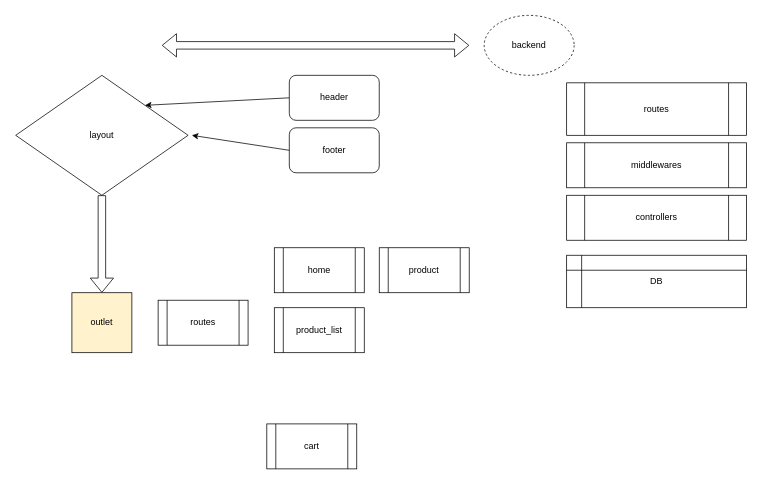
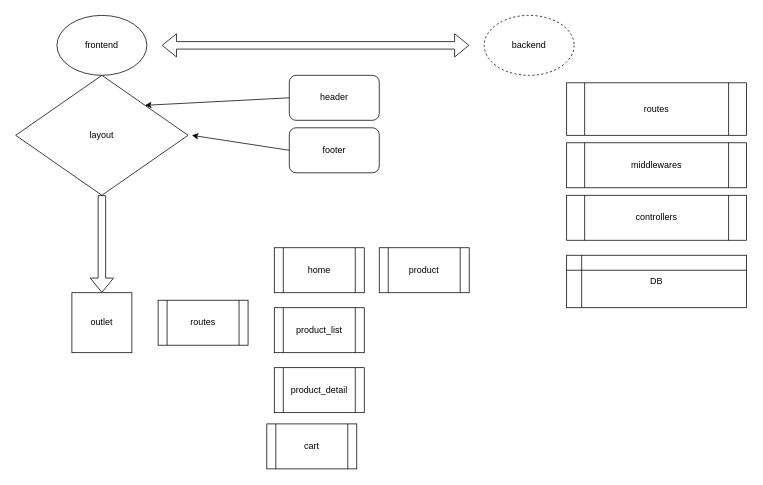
  <mxCell id="0" />
  <mxCell id="1" parent="0" />
+ <mxCell id="2" value="frontend" style="ellipse;whiteSpace=wrap;html=1;" vertex="1" parent="1"><mxGeometry x="75" y="20" width="120" height="80" as="geometry" /></mxCell>
  <mxCell id="3" value="backend" style="ellipse;whiteSpace=wrap;html=1;dashed=1;" vertex="1" parent="1"><mxGeometry x="645" y="20" width="120" height="80" as="geometry" /></mxCell>
  <mxCell id="4" value="" style="shape=flexArrow;endArrow=classic;startArrow=classic;html=1;" edge="1" parent="1"><mxGeometry width="100" height="100" relative="1" as="geometry"><mxPoint x="215" y="60" as="sourcePoint" /><mxPoint x="625" y="60" as="targetPoint" /></mxGeometry></mxCell>
  <mxCell id="5" value="DB" style="shape=internalStorage;whiteSpace=wrap;html=1;backgroundOutline=1;" vertex="1" parent="1"><mxGeometry x="755" y="340" width="240" height="70" as="geometry" /></mxCell>
  <mxCell id="6" value="routes" style="shape=process;whiteSpace=wrap;html=1;backgroundOutline=1;" vertex="1" parent="1"><mxGeometry x="755" y="110" width="240" height="70" as="geometry" /></mxCell>
  <mxCell id="7" value="middlewares" style="shape=process;whiteSpace=wrap;html=1;backgroundOutline=1;" vertex="1" parent="1"><mxGeometry x="755" y="190" width="240" height="60" as="geometry" /></mxCell>
  <mxCell id="8" value="controllers" style="shape=process;whiteSpace=wrap;html=1;backgroundOutline=1;" vertex="1" parent="1"><mxGeometry x="755" y="260" width="240" height="60" as="geometry" /></mxCell>
  <mxCell id="9" value="layout" style="rhombus;whiteSpace=wrap;html=1;" vertex="1" parent="1"><mxGeometry x="20" y="100" width="230" height="160" as="geometry" /></mxCell>
  <mxCell id="10" value="" style="endArrow=classic;html=1;entryX=1;entryY=0;entryDx=0;entryDy=0;" edge="1" parent="1" target="9"><mxGeometry width="50" height="50" relative="1" as="geometry"><mxPoint x="385" y="130" as="sourcePoint" /><mxPoint x="165" y="170" as="targetPoint" /></mxGeometry></mxCell>
  <mxCell id="11" value="header" style="rounded=1;whiteSpace=wrap;html=1;" vertex="1" parent="1"><mxGeometry x="385" y="100" width="120" height="60" as="geometry" /></mxCell>
  <mxCell id="12" value="footer" style="rounded=1;whiteSpace=wrap;html=1;" vertex="1" parent="1"><mxGeometry x="385" y="170" width="120" height="60" as="geometry" /></mxCell>
  <mxCell id="13" value="" style="endArrow=classic;html=1;exitX=0;exitY=0.5;exitDx=0;exitDy=0;" edge="1" parent="1" source="12"><mxGeometry width="50" height="50" relative="1" as="geometry"><mxPoint x="115" y="220" as="sourcePoint" /><mxPoint x="255" y="180" as="targetPoint" /></mxGeometry></mxCell>
  <mxCell id="14" value="" style="shape=flexArrow;endArrow=classic;html=1;exitX=0.5;exitY=1;exitDx=0;exitDy=0;" edge="1" parent="1" source="9"><mxGeometry width="50" height="50" relative="1" as="geometry"><mxPoint x="115" y="220" as="sourcePoint" /><mxPoint x="135" y="390" as="targetPoint" /></mxGeometry></mxCell>
- <mxCell id="15" value="outlet" style="whiteSpace=wrap;html=1;aspect=fixed;fillColor=#fff2cc;" vertex="1" parent="1"><mxGeometry x="95" y="390" width="80" height="80" as="geometry" /></mxCell>
+ <mxCell id="15" value="outlet" style="whiteSpace=wrap;html=1;aspect=fixed;" vertex="1" parent="1"><mxGeometry x="95" y="390" width="80" height="80" as="geometry" /></mxCell>
  <mxCell id="16" value="routes" style="shape=process;whiteSpace=wrap;html=1;backgroundOutline=1;" vertex="1" parent="1"><mxGeometry x="210" y="400" width="120" height="60" as="geometry" /></mxCell>
  <mxCell id="17" value="home" style="shape=process;whiteSpace=wrap;html=1;backgroundOutline=1;" vertex="1" parent="1"><mxGeometry x="365" y="330" width="120" height="60" as="geometry" /></mxCell>
  <mxCell id="18" value="product_list" style="shape=process;whiteSpace=wrap;html=1;backgroundOutline=1;" vertex="1" parent="1"><mxGeometry x="365" y="410" width="120" height="60" as="geometry" /></mxCell>
+ <mxCell id="19" value="product_detail" style="shape=process;whiteSpace=wrap;html=1;backgroundOutline=1;" vertex="1" parent="1"><mxGeometry x="365" y="490" width="120" height="60" as="geometry" /></mxCell>
  <mxCell id="20" value="cart" style="shape=process;whiteSpace=wrap;html=1;backgroundOutline=1;" vertex="1" parent="1"><mxGeometry x="355" y="565" width="120" height="60" as="geometry" /></mxCell>
  <mxCell id="21" value="product" style="shape=process;whiteSpace=wrap;html=1;backgroundOutline=1;" vertex="1" parent="1"><mxGeometry x="505" y="330" width="120" height="60" as="geometry" /></mxCell>
